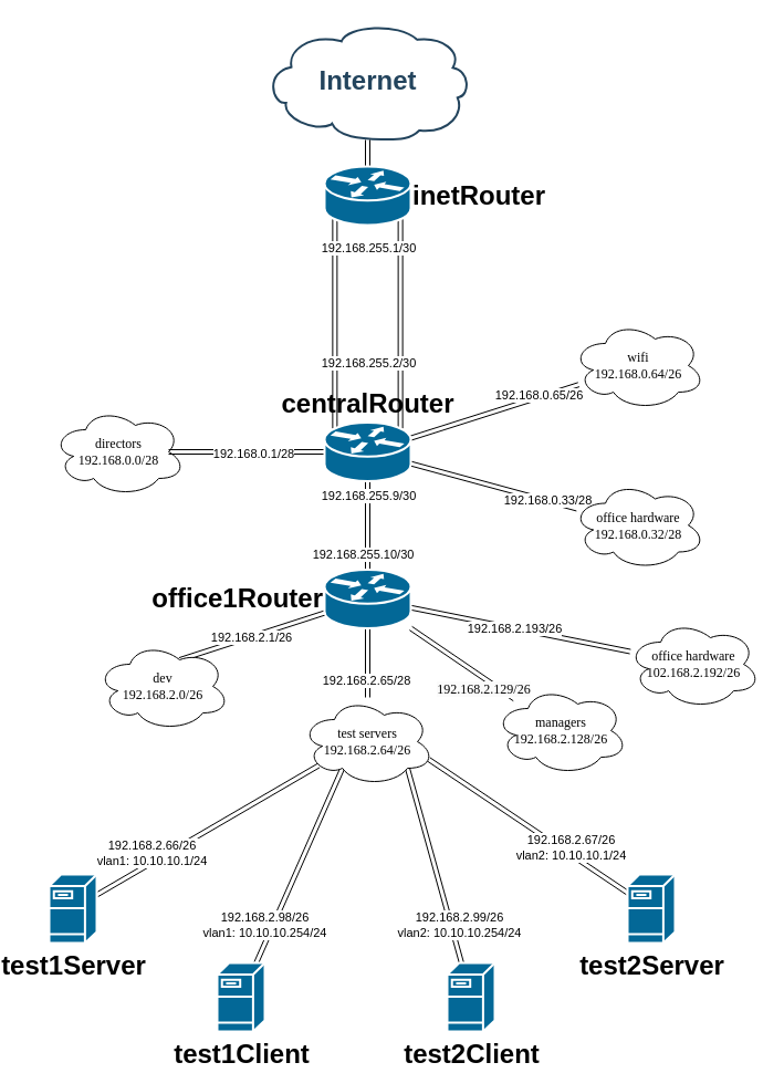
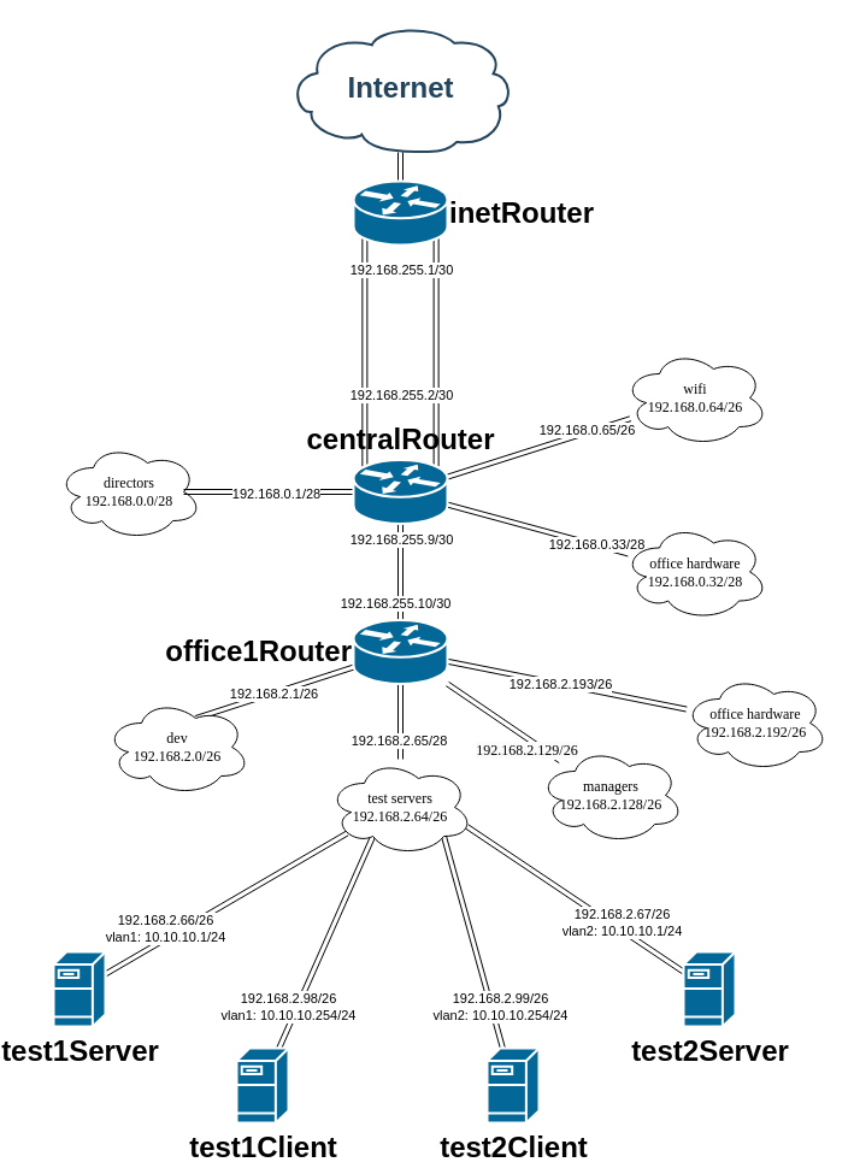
  <mxCell id="0" />
  <mxCell id="1" parent="0" />
  <mxCell id="2" style="shape=link;rounded=0;orthogonalLoop=1;jettySize=auto;html=1;exitX=0.88;exitY=0.9;exitDx=0;exitDy=0;exitPerimeter=0;entryX=0.88;entryY=0.1;entryDx=0;entryDy=0;entryPerimeter=0;" edge="1" parent="1" source="40" target="41"><mxGeometry relative="1" as="geometry" /></mxCell>
  <mxCell id="3" value="Internet" style="shape=mxgraph.cisco.storage.cloud;html=1;dashed=0;strokeColor=#23445D;fillColor=#ffffff;strokeWidth=2;fontFamily=Helvetica;fontSize=24;fontColor=#23445D;align=center;fontStyle=1" parent="1" vertex="1"><mxGeometry x="215" y="20" width="186" height="106" as="geometry" /></mxCell>
  <mxCell id="4" style="edgeStyle=none;shape=link;rounded=0;orthogonalLoop=1;jettySize=auto;html=1;exitX=0.5;exitY=0;exitDx=0;exitDy=0;exitPerimeter=0;" parent="1" source="40" target="3" edge="1"><mxGeometry relative="1" as="geometry"><mxPoint x="463" y="163.683" as="sourcePoint" /></mxGeometry></mxCell>
  <mxCell id="5" style="edgeStyle=none;shape=link;rounded=0;orthogonalLoop=1;jettySize=auto;html=1;exitX=0.12;exitY=0.1;exitDx=0;exitDy=0;exitPerimeter=0;entryX=0.12;entryY=0.9;entryDx=0;entryDy=0;entryPerimeter=0;" parent="1" source="41" target="40" edge="1"><mxGeometry relative="1" as="geometry"><mxPoint x="347" y="258" as="sourcePoint" /><mxPoint x="463" y="204.593" as="targetPoint" /></mxGeometry></mxCell>
  <mxCell id="6" value="192.168.255.2/30" style="edgeLabel;html=1;align=center;verticalAlign=middle;resizable=0;points=[];" parent="5" vertex="1" connectable="0"><mxGeometry x="-0.802" y="-1" relative="1" as="geometry"><mxPoint x="29" y="-40" as="offset" /></mxGeometry></mxCell>
  <mxCell id="7" value="192.168.255.1/30" style="edgeLabel;html=1;align=center;verticalAlign=middle;resizable=0;points=[];" parent="5" vertex="1" connectable="0"><mxGeometry x="0.64" y="1" relative="1" as="geometry"><mxPoint x="31" y="-8" as="offset" /></mxGeometry></mxCell>
  <mxCell id="8" value="" style="edgeStyle=none;shape=link;rounded=0;orthogonalLoop=1;jettySize=auto;html=1;" parent="1" source="41" target="15" edge="1"><mxGeometry relative="1" as="geometry"><mxPoint x="307.237" y="421" as="sourcePoint" /></mxGeometry></mxCell>
  <mxCell id="9" value="192.168.0.33/28" style="edgeLabel;html=1;align=center;verticalAlign=middle;resizable=0;points=[];" parent="8" vertex="1" connectable="0"><mxGeometry x="0.644" y="1" relative="1" as="geometry"><mxPoint as="offset" /></mxGeometry></mxCell>
  <mxCell id="10" value="" style="edgeStyle=none;shape=link;rounded=0;orthogonalLoop=1;jettySize=auto;html=1;" parent="1" source="41" target="39" edge="1"><mxGeometry relative="1" as="geometry"><mxPoint x="347" y="403.287" as="sourcePoint" /></mxGeometry></mxCell>
  <mxCell id="11" value="192.168.0.65/26" style="edgeLabel;html=1;align=center;verticalAlign=middle;resizable=0;points=[];" parent="10" vertex="1" connectable="0"><mxGeometry x="0.581" y="1" relative="1" as="geometry"><mxPoint x="-4" as="offset" /></mxGeometry></mxCell>
  <mxCell id="12" style="edgeStyle=none;shape=link;rounded=0;orthogonalLoop=1;jettySize=auto;html=1;" parent="1" source="42" target="41" edge="1"><mxGeometry relative="1" as="geometry"><mxPoint x="147.045" y="678" as="sourcePoint" /><mxPoint x="292.955" y="421" as="targetPoint" /></mxGeometry></mxCell>
  <mxCell id="13" value="192.168.255.10/30" style="edgeLabel;html=1;align=center;verticalAlign=middle;resizable=0;points=[];" parent="12" vertex="1" connectable="0"><mxGeometry x="-0.081" y="-1" relative="1" as="geometry"><mxPoint x="-6" y="23" as="offset" /></mxGeometry></mxCell>
  <mxCell id="14" value="192.168.255.9/30" style="edgeLabel;html=1;align=center;verticalAlign=middle;resizable=0;points=[];" parent="12" vertex="1" connectable="0"><mxGeometry x="0.465" y="-1" relative="1" as="geometry"><mxPoint x="-1" y="-8" as="offset" /></mxGeometry></mxCell>
  <mxCell id="15" value="office hardware&lt;br&gt;192.168.0.32/28" style="ellipse;shape=cloud;whiteSpace=wrap;html=1;rounded=0;shadow=0;comic=0;strokeWidth=1;fontFamily=Verdana;fontSize=12;" parent="1" vertex="1"><mxGeometry x="493" y="434.5" width="120" height="80" as="geometry" /></mxCell>
  <mxCell id="16" value="directors&lt;br&gt;192.168.0.0/28" style="ellipse;shape=cloud;whiteSpace=wrap;html=1;rounded=0;shadow=0;comic=0;strokeWidth=1;fontFamily=Verdana;fontSize=12;" parent="1" vertex="1"><mxGeometry x="23" y="368" width="120" height="80" as="geometry" /></mxCell>
  <mxCell id="17" value="" style="edgeStyle=none;shape=link;rounded=0;orthogonalLoop=1;jettySize=auto;html=1;exitX=0.625;exitY=0.2;exitDx=0;exitDy=0;exitPerimeter=0;" parent="1" source="19" target="42" edge="1"><mxGeometry relative="1" as="geometry"><mxPoint x="93" y="713" as="targetPoint" /><mxPoint x="-14.64" y="719.672" as="sourcePoint" /></mxGeometry></mxCell>
  <mxCell id="18" value="192.168.2.1/26" style="edgeLabel;html=1;align=center;verticalAlign=middle;resizable=0;points=[];" parent="17" vertex="1" connectable="0"><mxGeometry x="-0.011" relative="1" as="geometry"><mxPoint as="offset" /></mxGeometry></mxCell>
  <mxCell id="19" value="dev&lt;br&gt;192.168.2.0/26" style="ellipse;shape=cloud;whiteSpace=wrap;html=1;rounded=0;shadow=0;comic=0;strokeWidth=1;fontFamily=Verdana;fontSize=12;" parent="1" vertex="1"><mxGeometry x="63" y="580" width="120" height="80" as="geometry" /></mxCell>
  <mxCell id="20" style="edgeStyle=none;shape=link;rounded=0;orthogonalLoop=1;jettySize=auto;html=1;" parent="1" source="30" target="42" edge="1"><mxGeometry relative="1" as="geometry"><mxPoint x="112.55" y="731" as="targetPoint" /></mxGeometry></mxCell>
  <mxCell id="21" value="192.168.2.65/28" style="edgeLabel;html=1;align=center;verticalAlign=middle;resizable=0;points=[];" parent="20" vertex="1" connectable="0"><mxGeometry x="-0.465" y="2" relative="1" as="geometry"><mxPoint y="1" as="offset" /></mxGeometry></mxCell>
  <mxCell id="22" style="edgeStyle=none;shape=link;rounded=0;orthogonalLoop=1;jettySize=auto;html=1;exitX=0.13;exitY=0.77;exitDx=0;exitDy=0;exitPerimeter=0;" edge="1" parent="1" source="30" target="43"><mxGeometry relative="1" as="geometry" /></mxCell>
  <mxCell id="23" value="192.168.2.66/26&lt;br&gt;vlan1: 10.10.10.1/24" style="edgeLabel;html=1;align=center;verticalAlign=middle;resizable=0;points=[];" vertex="1" connectable="0" parent="22"><mxGeometry x="0.588" y="-2" relative="1" as="geometry"><mxPoint x="9" y="-12" as="offset" /></mxGeometry></mxCell>
  <mxCell id="24" style="edgeStyle=none;shape=link;rounded=0;orthogonalLoop=1;jettySize=auto;html=1;exitX=0.31;exitY=0.8;exitDx=0;exitDy=0;exitPerimeter=0;" edge="1" parent="1" source="30" target="44"><mxGeometry relative="1" as="geometry" /></mxCell>
  <mxCell id="25" value="192.168.2.98/26&lt;br&gt;vlan1: 10.10.10.254/24" style="edgeLabel;html=1;align=center;verticalAlign=middle;resizable=0;points=[];" vertex="1" connectable="0" parent="24"><mxGeometry x="0.381" y="-1" relative="1" as="geometry"><mxPoint x="-16" y="20" as="offset" /></mxGeometry></mxCell>
  <mxCell id="26" style="edgeStyle=none;shape=link;rounded=0;orthogonalLoop=1;jettySize=auto;html=1;exitX=0.96;exitY=0.7;exitDx=0;exitDy=0;exitPerimeter=0;" edge="1" parent="1" source="30" target="45"><mxGeometry relative="1" as="geometry" /></mxCell>
  <mxCell id="27" value="192.168.2.67/26&lt;br&gt;vlan2: 10.10.10.1/24" style="edgeLabel;html=1;align=center;verticalAlign=middle;resizable=0;points=[];" vertex="1" connectable="0" parent="26"><mxGeometry x="0.316" relative="1" as="geometry"><mxPoint x="10" as="offset" /></mxGeometry></mxCell>
  <mxCell id="28" style="edgeStyle=none;shape=link;rounded=0;orthogonalLoop=1;jettySize=auto;html=1;exitX=0.8;exitY=0.8;exitDx=0;exitDy=0;exitPerimeter=0;" edge="1" parent="1" source="30" target="46"><mxGeometry relative="1" as="geometry" /></mxCell>
  <mxCell id="29" value="192.168.2.99/26&lt;br&gt;vlan2: 10.10.10.254/24" style="edgeLabel;html=1;align=center;verticalAlign=middle;resizable=0;points=[];" vertex="1" connectable="0" parent="28"><mxGeometry x="0.489" y="-2" relative="1" as="geometry"><mxPoint x="12" y="10" as="offset" /></mxGeometry></mxCell>
  <mxCell id="30" value="test servers&lt;div&gt;192.168.2.64/26&lt;br&gt;&lt;/div&gt;" style="ellipse;shape=cloud;whiteSpace=wrap;html=1;rounded=0;shadow=0;comic=0;strokeWidth=1;fontFamily=Verdana;fontSize=12;" parent="1" vertex="1"><mxGeometry x="248" y="630" width="120" height="80" as="geometry" /></mxCell>
  <mxCell id="31" style="edgeStyle=none;shape=link;rounded=0;orthogonalLoop=1;jettySize=auto;html=1;" parent="1" source="33" target="42" edge="1"><mxGeometry relative="1" as="geometry"><mxPoint x="133.432" y="731" as="targetPoint" /></mxGeometry></mxCell>
  <mxCell id="32" value="&lt;span style=&quot;font-family: Verdana; font-size: 12px; text-wrap: wrap; background-color: rgb(251, 251, 251);&quot;&gt;192.168.2.129/26&lt;/span&gt;" style="edgeLabel;html=1;align=center;verticalAlign=middle;resizable=0;points=[];" parent="31" vertex="1" connectable="0"><mxGeometry x="-0.388" y="-1" relative="1" as="geometry"><mxPoint y="12" as="offset" /></mxGeometry></mxCell>
  <mxCell id="33" value="managers&lt;br&gt;192.168.2.128/26" style="ellipse;shape=cloud;whiteSpace=wrap;html=1;rounded=0;shadow=0;comic=0;strokeWidth=1;fontFamily=Verdana;fontSize=12;" parent="1" vertex="1"><mxGeometry x="423" y="620" width="120" height="80" as="geometry" /></mxCell>
  <mxCell id="34" style="edgeStyle=none;shape=link;rounded=0;orthogonalLoop=1;jettySize=auto;html=1;" parent="1" source="36" target="42" edge="1"><mxGeometry relative="1" as="geometry"><mxPoint x="162.586" y="731" as="targetPoint" /></mxGeometry></mxCell>
  <mxCell id="35" value="192.168.2.193/26" style="edgeLabel;html=1;align=center;verticalAlign=middle;resizable=0;points=[];" parent="34" vertex="1" connectable="0"><mxGeometry x="0.056" relative="1" as="geometry"><mxPoint as="offset" /></mxGeometry></mxCell>
- <mxCell id="36" value="office hardware&lt;br&gt;102.168.2.192/26" style="ellipse;shape=cloud;whiteSpace=wrap;html=1;rounded=0;shadow=0;comic=0;strokeWidth=1;fontFamily=Verdana;fontSize=12;" parent="1" vertex="1"><mxGeometry x="543" y="560" width="120" height="80" as="geometry" /></mxCell>
+ <mxCell id="36" value="office hardware&lt;br&gt;192.168.2.192/26" style="ellipse;shape=cloud;whiteSpace=wrap;html=1;rounded=0;shadow=0;comic=0;strokeWidth=1;fontFamily=Verdana;fontSize=12;" parent="1" vertex="1"><mxGeometry x="543" y="560" width="120" height="80" as="geometry" /></mxCell>
  <mxCell id="37" style="edgeStyle=none;shape=link;rounded=0;orthogonalLoop=1;jettySize=auto;html=1;entryX=0.875;entryY=0.5;entryDx=0;entryDy=0;entryPerimeter=0;" parent="1" source="41" target="16" edge="1"><mxGeometry relative="1" as="geometry"><mxPoint x="269" y="404.519" as="sourcePoint" /></mxGeometry></mxCell>
  <mxCell id="38" value="192.168.0.1/28" style="edgeLabel;html=1;align=center;verticalAlign=middle;resizable=0;points=[];" parent="37" vertex="1" connectable="0"><mxGeometry x="-0.071" y="1" relative="1" as="geometry"><mxPoint as="offset" /></mxGeometry></mxCell>
  <mxCell id="39" value="wifi&lt;br&gt;192.168.0.64/26" style="ellipse;shape=cloud;whiteSpace=wrap;html=1;rounded=0;shadow=0;comic=0;strokeWidth=1;fontFamily=Verdana;fontSize=12;" parent="1" vertex="1"><mxGeometry x="493" y="290" width="120" height="80" as="geometry" /></mxCell>
  <mxCell id="40" value="inetRouter" style="shape=mxgraph.cisco.routers.router;sketch=0;html=1;pointerEvents=1;dashed=0;fillColor=#036897;strokeColor=#ffffff;strokeWidth=2;verticalLabelPosition=middle;verticalAlign=middle;align=left;outlineConnect=0;labelPosition=right;fontSize=24;fontStyle=1" parent="1" vertex="1"><mxGeometry x="269" y="150" width="78" height="53" as="geometry" /></mxCell>
  <mxCell id="41" value="centralRouter" style="shape=mxgraph.cisco.routers.router;sketch=0;html=1;pointerEvents=1;dashed=0;fillColor=#036897;strokeColor=#ffffff;strokeWidth=2;verticalLabelPosition=top;verticalAlign=bottom;align=center;outlineConnect=0;labelPosition=center;fontSize=24;fontStyle=1" parent="1" vertex="1"><mxGeometry x="269" y="381.5" width="78" height="53" as="geometry" /></mxCell>
  <mxCell id="42" value="office1Router" style="shape=mxgraph.cisco.routers.router;sketch=0;html=1;pointerEvents=1;dashed=0;fillColor=#036897;strokeColor=#ffffff;strokeWidth=2;verticalLabelPosition=middle;verticalAlign=middle;align=right;outlineConnect=0;labelPosition=left;fontSize=24;fontStyle=1" parent="1" vertex="1"><mxGeometry x="269" y="514.5" width="78" height="53" as="geometry" /></mxCell>
  <mxCell id="43" value="test1Server" style="shape=mxgraph.cisco.servers.fileserver;sketch=0;html=1;pointerEvents=1;dashed=0;fillColor=#036897;strokeColor=#ffffff;strokeWidth=2;verticalLabelPosition=bottom;verticalAlign=top;align=center;outlineConnect=0;fontSize=24;fontStyle=1" vertex="1" parent="1"><mxGeometry x="20" y="790" width="43" height="62" as="geometry" /></mxCell>
  <mxCell id="44" value="test1Client" style="shape=mxgraph.cisco.servers.fileserver;sketch=0;html=1;pointerEvents=1;dashed=0;fillColor=#036897;strokeColor=#ffffff;strokeWidth=2;verticalLabelPosition=bottom;verticalAlign=top;align=center;outlineConnect=0;fontSize=24;fontStyle=1" vertex="1" parent="1"><mxGeometry x="172" y="870" width="43" height="62" as="geometry" /></mxCell>
  <mxCell id="45" value="test2Server" style="shape=mxgraph.cisco.servers.fileserver;sketch=0;html=1;pointerEvents=1;dashed=0;fillColor=#036897;strokeColor=#ffffff;strokeWidth=2;verticalLabelPosition=bottom;verticalAlign=top;align=center;outlineConnect=0;fontSize=24;fontStyle=1" vertex="1" parent="1"><mxGeometry x="543" y="790" width="43" height="62" as="geometry" /></mxCell>
  <mxCell id="46" value="test2Client" style="shape=mxgraph.cisco.servers.fileserver;sketch=0;html=1;pointerEvents=1;dashed=0;fillColor=#036897;strokeColor=#ffffff;strokeWidth=2;verticalLabelPosition=bottom;verticalAlign=top;align=center;outlineConnect=0;fontSize=24;fontStyle=1" vertex="1" parent="1"><mxGeometry x="380" y="870" width="43" height="62" as="geometry" /></mxCell>
  <mxCell id="47" style="edgeStyle=none;shape=link;rounded=0;orthogonalLoop=1;jettySize=auto;html=1;exitX=0;exitY=0.5;exitDx=0;exitDy=0;exitPerimeter=0;" edge="1" parent="1" source="44" target="44"><mxGeometry relative="1" as="geometry" /></mxCell>
